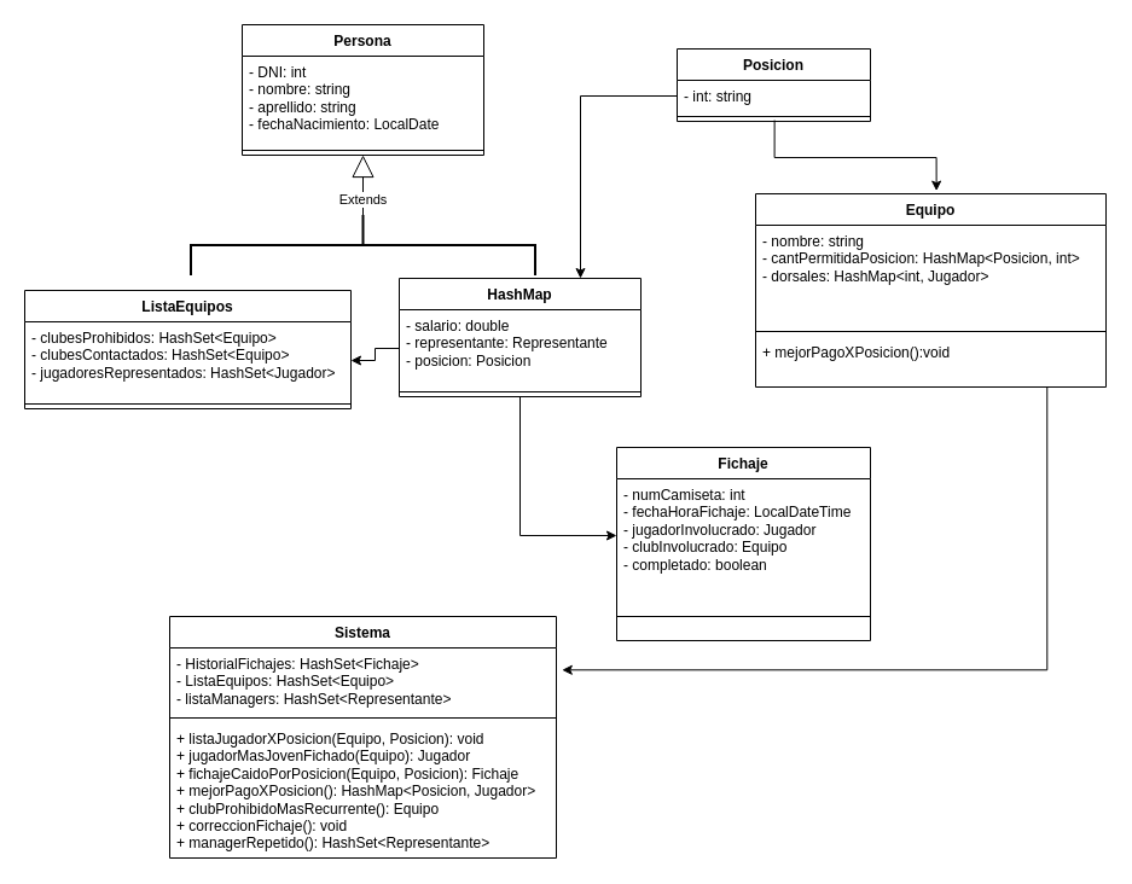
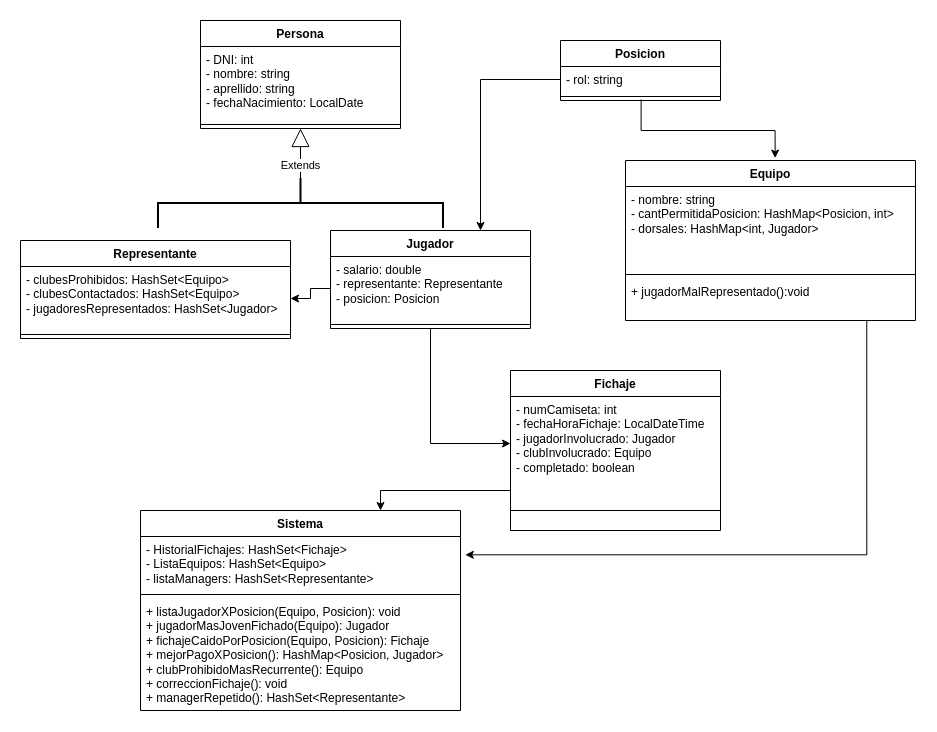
  <mxCell id="0" />
  <mxCell id="1" parent="0" />
  <mxCell id="2" value="Persona" style="swimlane;fontStyle=1;align=center;verticalAlign=top;childLayout=stackLayout;horizontal=1;startSize=26;horizontalStack=0;resizeParent=1;resizeParentMax=0;resizeLast=0;collapsible=1;marginBottom=0;whiteSpace=wrap;html=1;" vertex="1" parent="1"><mxGeometry x="200" y="20" width="200" height="108" as="geometry" /></mxCell>
  <mxCell id="3" value="&lt;div&gt;- DNI: int&lt;/div&gt;&lt;div&gt;- nombre: string&lt;/div&gt;&lt;div&gt;- aprellido: string&lt;/div&gt;&lt;div&gt;- fechaNacimiento: LocalDate&lt;/div&gt;&lt;div&gt;&lt;br&gt;&lt;/div&gt;" style="text;strokeColor=none;fillColor=none;align=left;verticalAlign=top;spacingLeft=4;spacingRight=4;overflow=hidden;rotatable=0;points=[[0,0.5],[1,0.5]];portConstraint=eastwest;whiteSpace=wrap;html=1;" vertex="1" parent="2"><mxGeometry y="26" width="200" height="74" as="geometry" /></mxCell>
  <mxCell id="4" value="" style="line;strokeWidth=1;fillColor=none;align=left;verticalAlign=middle;spacingTop=-1;spacingLeft=3;spacingRight=3;rotatable=0;labelPosition=right;points=[];portConstraint=eastwest;strokeColor=inherit;" vertex="1" parent="2"><mxGeometry y="100" width="200" height="8" as="geometry" /></mxCell>
  <mxCell id="5" value="Extends" style="endArrow=block;endSize=16;endFill=0;html=1;rounded=0;entryX=0.5;entryY=1;entryDx=0;entryDy=0;exitX=0.51;exitY=0.5;exitDx=0;exitDy=0;exitPerimeter=0;" edge="1" parent="1" source="10" target="2"><mxGeometry width="160" relative="1" as="geometry"><mxPoint x="340" y="250" as="sourcePoint" /><mxPoint x="400" y="240" as="targetPoint" /></mxGeometry></mxCell>
  <mxCell id="6" style="edgeStyle=orthogonalEdgeStyle;rounded=0;orthogonalLoop=1;jettySize=auto;html=1;exitX=0.5;exitY=1;exitDx=0;exitDy=0;" edge="1" parent="1" source="7" target="20"><mxGeometry relative="1" as="geometry" /></mxCell>
- <mxCell id="7" value="HashMap" style="swimlane;fontStyle=1;align=center;verticalAlign=top;childLayout=stackLayout;horizontal=1;startSize=26;horizontalStack=0;resizeParent=1;resizeParentMax=0;resizeLast=0;collapsible=1;marginBottom=0;whiteSpace=wrap;html=1;" vertex="1" parent="1"><mxGeometry x="330" y="230" width="200" height="98" as="geometry" /></mxCell>
+ <mxCell id="7" value="Jugador" style="swimlane;fontStyle=1;align=center;verticalAlign=top;childLayout=stackLayout;horizontal=1;startSize=26;horizontalStack=0;resizeParent=1;resizeParentMax=0;resizeLast=0;collapsible=1;marginBottom=0;whiteSpace=wrap;html=1;" vertex="1" parent="1"><mxGeometry x="330" y="230" width="200" height="98" as="geometry" /></mxCell>
  <mxCell id="8" value="&lt;div&gt;- salario: double&lt;/div&gt;&lt;div&gt;- representante: Representante&lt;br&gt;&lt;/div&gt;&lt;div&gt;- posicion: Posicion&lt;/div&gt;&lt;div&gt;&lt;br&gt;&lt;/div&gt;" style="text;strokeColor=none;fillColor=none;align=left;verticalAlign=top;spacingLeft=4;spacingRight=4;overflow=hidden;rotatable=0;points=[[0,0.5],[1,0.5]];portConstraint=eastwest;whiteSpace=wrap;html=1;" vertex="1" parent="7"><mxGeometry y="26" width="200" height="64" as="geometry" /></mxCell>
  <mxCell id="9" value="" style="line;strokeWidth=1;fillColor=none;align=left;verticalAlign=middle;spacingTop=-1;spacingLeft=3;spacingRight=3;rotatable=0;labelPosition=right;points=[];portConstraint=eastwest;strokeColor=inherit;" vertex="1" parent="7"><mxGeometry y="90" width="200" height="8" as="geometry" /></mxCell>
  <mxCell id="10" value="" style="strokeWidth=2;html=1;shape=mxgraph.flowchart.annotation_2;align=left;labelPosition=right;pointerEvents=1;rotation=90;" vertex="1" parent="1"><mxGeometry x="275" y="60" width="50" height="285" as="geometry" /></mxCell>
  <mxCell id="11" value="Equipo" style="swimlane;fontStyle=1;align=center;verticalAlign=top;childLayout=stackLayout;horizontal=1;startSize=26;horizontalStack=0;resizeParent=1;resizeParentMax=0;resizeLast=0;collapsible=1;marginBottom=0;whiteSpace=wrap;html=1;" vertex="1" parent="1"><mxGeometry x="625" y="160" width="290" height="160" as="geometry" /></mxCell>
  <mxCell id="12" value="&lt;div&gt;- nombre: string&lt;/div&gt;&lt;div&gt;- cantPermitidaPosicion: HashMap&amp;lt;Posicion, int&amp;gt;&lt;/div&gt;&lt;div&gt;- dorsales: HashMap&amp;lt;int, Jugador&amp;gt;&lt;br&gt;&lt;/div&gt;" style="text;strokeColor=none;fillColor=none;align=left;verticalAlign=top;spacingLeft=4;spacingRight=4;overflow=hidden;rotatable=0;points=[[0,0.5],[1,0.5]];portConstraint=eastwest;whiteSpace=wrap;html=1;" vertex="1" parent="11"><mxGeometry y="26" width="290" height="84" as="geometry" /></mxCell>
  <mxCell id="13" value="" style="line;strokeWidth=1;fillColor=none;align=left;verticalAlign=middle;spacingTop=-1;spacingLeft=3;spacingRight=3;rotatable=0;labelPosition=right;points=[];portConstraint=eastwest;strokeColor=inherit;" vertex="1" parent="11"><mxGeometry y="110" width="290" height="8" as="geometry" /></mxCell>
- <mxCell id="14" value="&lt;div&gt;+ mejorPagoXPosicion():void &lt;br&gt;&lt;/div&gt;&lt;div&gt;&amp;nbsp;&lt;br&gt;&lt;/div&gt;" style="text;strokeColor=none;fillColor=none;align=left;verticalAlign=top;spacingLeft=4;spacingRight=4;overflow=hidden;rotatable=0;points=[[0,0.5],[1,0.5]];portConstraint=eastwest;whiteSpace=wrap;html=1;" vertex="1" parent="11"><mxGeometry y="118" width="290" height="42" as="geometry" /></mxCell>
+ <mxCell id="14" value="&lt;div&gt;+ jugadorMalRepresentado():void &lt;br&gt;&lt;/div&gt;&lt;div&gt;&amp;nbsp;&lt;br&gt;&lt;/div&gt;" style="text;strokeColor=none;fillColor=none;align=left;verticalAlign=top;spacingLeft=4;spacingRight=4;overflow=hidden;rotatable=0;points=[[0,0.5],[1,0.5]];portConstraint=eastwest;whiteSpace=wrap;html=1;" vertex="1" parent="11"><mxGeometry y="118" width="290" height="42" as="geometry" /></mxCell>
  <mxCell id="15" value="Posicion" style="swimlane;fontStyle=1;align=center;verticalAlign=top;childLayout=stackLayout;horizontal=1;startSize=26;horizontalStack=0;resizeParent=1;resizeParentMax=0;resizeLast=0;collapsible=1;marginBottom=0;whiteSpace=wrap;html=1;" vertex="1" parent="1"><mxGeometry x="560" y="40" width="160" height="60" as="geometry" /></mxCell>
- <mxCell id="16" value="&lt;div&gt;- int: string&lt;/div&gt;&lt;div&gt;&lt;br&gt;&lt;/div&gt;" style="text;strokeColor=none;fillColor=none;align=left;verticalAlign=top;spacingLeft=4;spacingRight=4;overflow=hidden;rotatable=0;points=[[0,0.5],[1,0.5]];portConstraint=eastwest;whiteSpace=wrap;html=1;" vertex="1" parent="15"><mxGeometry y="26" width="160" height="26" as="geometry" /></mxCell>
+ <mxCell id="16" value="&lt;div&gt;- rol: string&lt;/div&gt;&lt;div&gt;&lt;br&gt;&lt;/div&gt;" style="text;strokeColor=none;fillColor=none;align=left;verticalAlign=top;spacingLeft=4;spacingRight=4;overflow=hidden;rotatable=0;points=[[0,0.5],[1,0.5]];portConstraint=eastwest;whiteSpace=wrap;html=1;" vertex="1" parent="15"><mxGeometry y="26" width="160" height="26" as="geometry" /></mxCell>
  <mxCell id="17" value="" style="line;strokeWidth=1;fillColor=none;align=left;verticalAlign=middle;spacingTop=-1;spacingLeft=3;spacingRight=3;rotatable=0;labelPosition=right;points=[];portConstraint=eastwest;strokeColor=inherit;" vertex="1" parent="15"><mxGeometry y="52" width="160" height="8" as="geometry" /></mxCell>
+ <mxCell id="18" style="edgeStyle=orthogonalEdgeStyle;rounded=0;orthogonalLoop=1;jettySize=auto;html=1;exitX=0;exitY=0.75;exitDx=0;exitDy=0;entryX=0.75;entryY=0;entryDx=0;entryDy=0;" edge="1" parent="1" source="19" target="27"><mxGeometry relative="1" as="geometry" /></mxCell>
  <mxCell id="19" value="Fichaje" style="swimlane;fontStyle=1;align=center;verticalAlign=top;childLayout=stackLayout;horizontal=1;startSize=26;horizontalStack=0;resizeParent=1;resizeParentMax=0;resizeLast=0;collapsible=1;marginBottom=0;whiteSpace=wrap;html=1;" vertex="1" parent="1"><mxGeometry x="510" y="370" width="210" height="160" as="geometry" /></mxCell>
  <mxCell id="20" value="&lt;div&gt;- numCamiseta: int&lt;/div&gt;&lt;div&gt;- fechaHoraFichaje: LocalDateTime&lt;/div&gt;&lt;div&gt;- jugadorInvolucrado: Jugador&lt;br&gt;&lt;/div&gt;&lt;div&gt;- clubInvolucrado: Equipo&lt;br&gt;&lt;/div&gt;&lt;div&gt;- completado: boolean&lt;br&gt;&lt;/div&gt;" style="text;strokeColor=none;fillColor=none;align=left;verticalAlign=top;spacingLeft=4;spacingRight=4;overflow=hidden;rotatable=0;points=[[0,0.5],[1,0.5]];portConstraint=eastwest;whiteSpace=wrap;html=1;" vertex="1" parent="19"><mxGeometry y="26" width="210" height="94" as="geometry" /></mxCell>
  <mxCell id="21" value="" style="line;strokeWidth=1;fillColor=none;align=left;verticalAlign=middle;spacingTop=-1;spacingLeft=3;spacingRight=3;rotatable=0;labelPosition=right;points=[];portConstraint=eastwest;strokeColor=inherit;" vertex="1" parent="19"><mxGeometry y="120" width="210" height="40" as="geometry" /></mxCell>
- <mxCell id="22" value="ListaEquipos" style="swimlane;fontStyle=1;align=center;verticalAlign=top;childLayout=stackLayout;horizontal=1;startSize=26;horizontalStack=0;resizeParent=1;resizeParentMax=0;resizeLast=0;collapsible=1;marginBottom=0;whiteSpace=wrap;html=1;" vertex="1" parent="1"><mxGeometry x="20" y="240" width="270" height="98" as="geometry" /></mxCell>
+ <mxCell id="22" value="Representante" style="swimlane;fontStyle=1;align=center;verticalAlign=top;childLayout=stackLayout;horizontal=1;startSize=26;horizontalStack=0;resizeParent=1;resizeParentMax=0;resizeLast=0;collapsible=1;marginBottom=0;whiteSpace=wrap;html=1;" vertex="1" parent="1"><mxGeometry x="20" y="240" width="270" height="98" as="geometry" /></mxCell>
  <mxCell id="23" value="&lt;div&gt;- clubesProhibidos: HashSet&amp;lt;Equipo&amp;gt;&lt;/div&gt;&lt;div&gt;- clubesContactados: HashSet&amp;lt;Equipo&amp;gt;&lt;/div&gt;&lt;div&gt;- jugadoresRepresentados: HashSet&amp;lt;Jugador&amp;gt;&lt;br&gt;&lt;/div&gt;" style="text;strokeColor=none;fillColor=none;align=left;verticalAlign=top;spacingLeft=4;spacingRight=4;overflow=hidden;rotatable=0;points=[[0,0.5],[1,0.5]];portConstraint=eastwest;whiteSpace=wrap;html=1;" vertex="1" parent="22"><mxGeometry y="26" width="270" height="64" as="geometry" /></mxCell>
  <mxCell id="24" value="" style="line;strokeWidth=1;fillColor=none;align=left;verticalAlign=middle;spacingTop=-1;spacingLeft=3;spacingRight=3;rotatable=0;labelPosition=right;points=[];portConstraint=eastwest;strokeColor=inherit;" vertex="1" parent="22"><mxGeometry y="90" width="270" height="8" as="geometry" /></mxCell>
  <mxCell id="25" style="edgeStyle=orthogonalEdgeStyle;rounded=0;orthogonalLoop=1;jettySize=auto;html=1;exitX=0;exitY=0.5;exitDx=0;exitDy=0;entryX=1;entryY=0.5;entryDx=0;entryDy=0;" edge="1" parent="1" source="8" target="23"><mxGeometry relative="1" as="geometry" /></mxCell>
  <mxCell id="26" style="edgeStyle=orthogonalEdgeStyle;rounded=0;orthogonalLoop=1;jettySize=auto;html=1;exitX=0.504;exitY=0.882;exitDx=0;exitDy=0;entryX=0.516;entryY=-0.015;entryDx=0;entryDy=0;entryPerimeter=0;exitPerimeter=0;" edge="1" parent="1" source="17" target="11"><mxGeometry relative="1" as="geometry"><mxPoint x="759.96" y="130.004" as="sourcePoint" /></mxGeometry></mxCell>
  <mxCell id="27" value="Sistema" style="swimlane;fontStyle=1;align=center;verticalAlign=top;childLayout=stackLayout;horizontal=1;startSize=26;horizontalStack=0;resizeParent=1;resizeParentMax=0;resizeLast=0;collapsible=1;marginBottom=0;whiteSpace=wrap;html=1;" vertex="1" parent="1"><mxGeometry x="140" y="510" width="320" height="200" as="geometry" /></mxCell>
  <mxCell id="28" value="&lt;div&gt;- HistorialFichajes: HashSet&amp;lt;Fichaje&amp;gt;&lt;/div&gt;&lt;div&gt;- ListaEquipos: HashSet&amp;lt;Equipo&amp;gt;&lt;/div&gt;&lt;div&gt;- listaManagers: HashSet&amp;lt;Representante&amp;gt;&lt;br&gt;&lt;/div&gt;" style="text;strokeColor=none;fillColor=none;align=left;verticalAlign=top;spacingLeft=4;spacingRight=4;overflow=hidden;rotatable=0;points=[[0,0.5],[1,0.5]];portConstraint=eastwest;whiteSpace=wrap;html=1;" vertex="1" parent="27"><mxGeometry y="26" width="320" height="54" as="geometry" /></mxCell>
  <mxCell id="29" value="" style="line;strokeWidth=1;fillColor=none;align=left;verticalAlign=middle;spacingTop=-1;spacingLeft=3;spacingRight=3;rotatable=0;labelPosition=right;points=[];portConstraint=eastwest;strokeColor=inherit;" vertex="1" parent="27"><mxGeometry y="80" width="320" height="8" as="geometry" /></mxCell>
  <mxCell id="30" value="&lt;div&gt;+ listaJugadorXPosicion(Equipo, Posicion): void&lt;br&gt;&lt;/div&gt;&lt;div&gt;+ jugadorMasJovenFichado(Equipo): Jugador&lt;br&gt;&lt;/div&gt;&lt;div&gt;+ fichajeCaidoPorPosicion(Equipo, Posicion): Fichaje &lt;br&gt;&lt;/div&gt;&lt;div&gt;+ mejorPagoXPosicion(): HashMap&amp;lt;Posicion, Jugador&amp;gt;&lt;br&gt;&lt;/div&gt;&lt;div&gt;+ clubProhibidoMasRecurrente(): Equipo&lt;br&gt;&lt;/div&gt;&lt;div&gt;+ correccionFichaje(): void&lt;br&gt;&lt;/div&gt;&lt;div&gt;+ managerRepetido(): HashSet&amp;lt;Representante&amp;gt;&lt;br&gt;&lt;/div&gt;" style="text;strokeColor=none;fillColor=none;align=left;verticalAlign=top;spacingLeft=4;spacingRight=4;overflow=hidden;rotatable=0;points=[[0,0.5],[1,0.5]];portConstraint=eastwest;whiteSpace=wrap;html=1;" vertex="1" parent="27"><mxGeometry y="88" width="320" height="112" as="geometry" /></mxCell>
  <mxCell id="31" style="edgeStyle=orthogonalEdgeStyle;rounded=0;orthogonalLoop=1;jettySize=auto;html=1;exitX=0;exitY=0.5;exitDx=0;exitDy=0;entryX=0.75;entryY=0;entryDx=0;entryDy=0;" edge="1" parent="1" source="16" target="7"><mxGeometry relative="1" as="geometry" /></mxCell>
  <mxCell id="32" style="edgeStyle=orthogonalEdgeStyle;rounded=0;orthogonalLoop=1;jettySize=auto;html=1;exitX=0.832;exitY=1;exitDx=0;exitDy=0;entryX=1.015;entryY=0.339;entryDx=0;entryDy=0;entryPerimeter=0;exitPerimeter=0;" edge="1" parent="1" source="14" target="28"><mxGeometry relative="1" as="geometry" /></mxCell>
